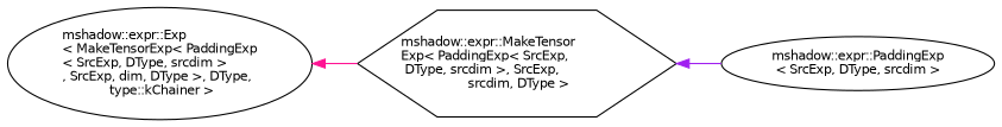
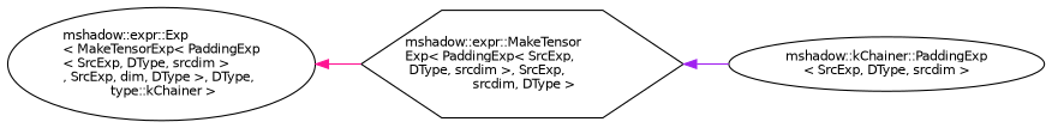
  digraph {
    rankdir=LR
    node [color=black fillcolor=white fontname=Helvetica fontsize=10 shape=ellipse style=filled]
    edge [dir=back fontname=Helvetica fontsize=10 labelfontname=Helvetica labelfontsize=10 style=solid]
    n1 [height=0.2 label="mshadow::expr::Exp\l\< MakeTensorExp\< PaddingExp\l\< SrcExp, DType, srcdim \>\l, SrcExp, dim, DType \>, DType,\l type::kChainer \>" width=0.4]
    n2 [height=0.2 label="mshadow::expr::MakeTensor\lExp\< PaddingExp\< SrcExp,\l DType, srcdim \>, SrcExp,\l srcdim, DType \>" shape=hexagon width=0.4]
-   n3 [height=0.2 label="mshadow::expr::PaddingExp\l\< SrcExp, DType, srcdim \>" width=0.4]
+   n3 [height=0.2 label="mshadow::kChainer::PaddingExp\l\< SrcExp, DType, srcdim \>" width=0.4]
    n1 -> n2 [color=deeppink]
    n2 -> n3 [color=purple]
  }
